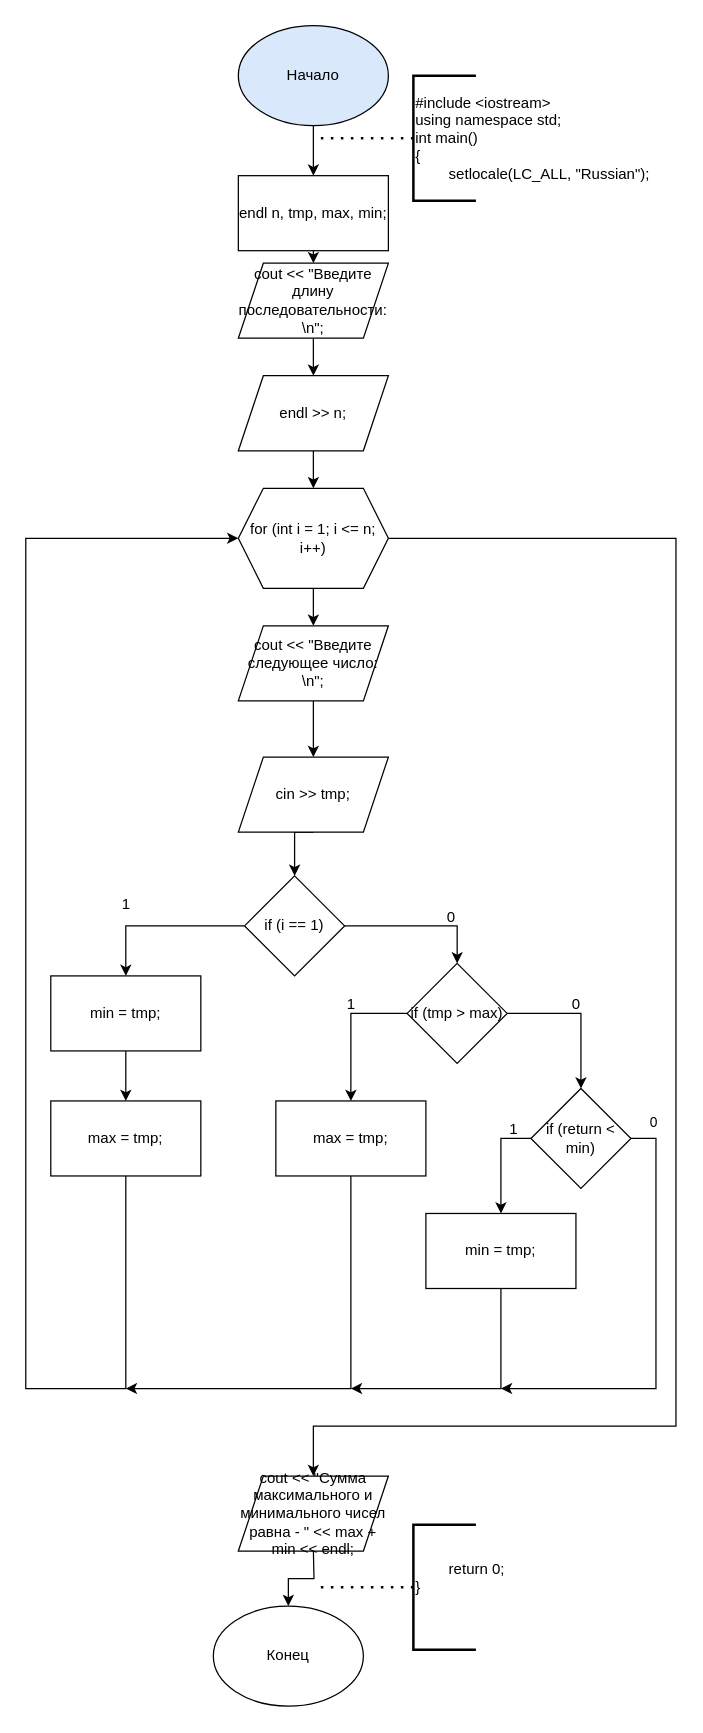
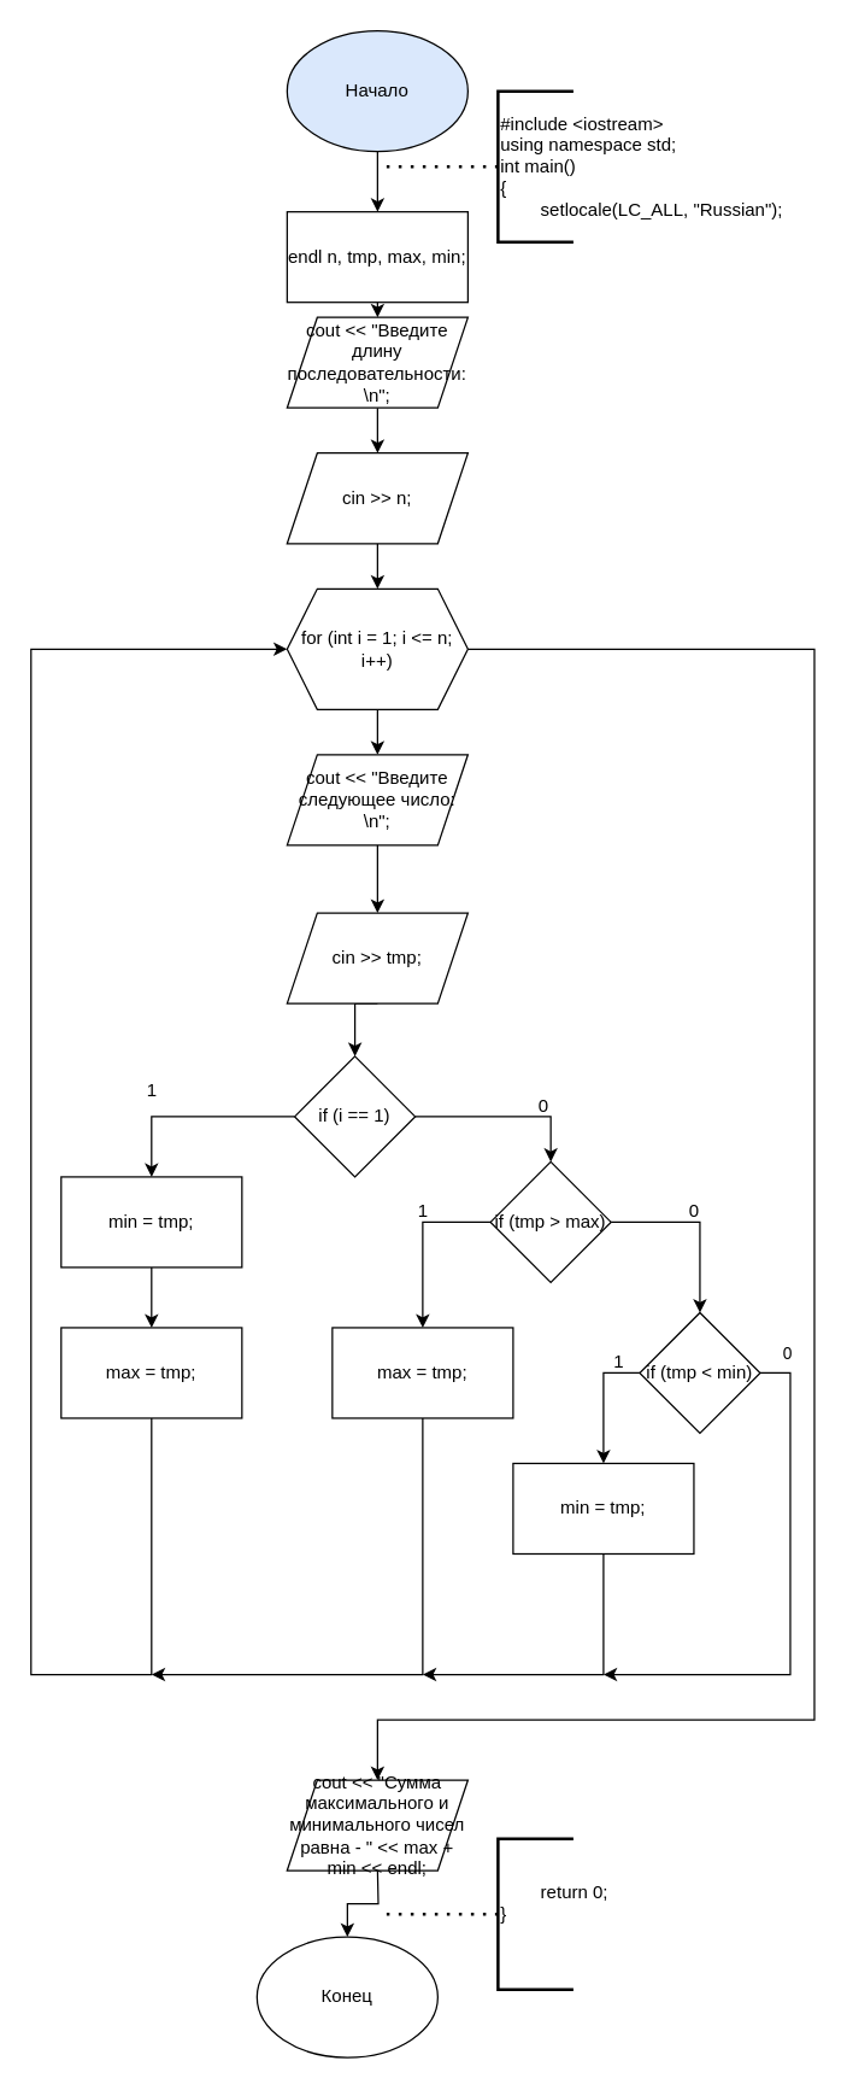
  <mxCell id="0" />
  <mxCell id="1" parent="0" />
  <mxCell id="2" style="edgeStyle=orthogonalEdgeStyle;rounded=0;orthogonalLoop=1;jettySize=auto;html=1;exitX=0.5;exitY=1;exitDx=0;exitDy=0;entryX=0.5;entryY=0;entryDx=0;entryDy=0;" parent="1" source="3" edge="1"><mxGeometry relative="1" as="geometry"><mxPoint x="250" y="140" as="targetPoint" /></mxGeometry></mxCell>
  <mxCell id="3" value="Начало" style="ellipse;whiteSpace=wrap;html=1;fillColor=#dae8fc;" parent="1" vertex="1"><mxGeometry x="190" y="20" width="120" height="80" as="geometry" /></mxCell>
  <mxCell id="4" value="&lt;div&gt;#include &amp;lt;iostream&amp;gt;&lt;/div&gt;&lt;div&gt;using namespace std;&lt;/div&gt;&lt;div&gt;int main()&lt;/div&gt;&lt;div&gt;{&lt;/div&gt;&lt;div&gt;&lt;span style=&quot;white-space-collapse: collapse;&quot;&gt;&lt;span style=&quot;white-space-collapse: preserve;&quot;&gt;&#09;&lt;/span&gt;setlocale(LC_ALL, &quot;Russian&quot;);&lt;/span&gt;&lt;/div&gt;" style="strokeWidth=2;html=1;shape=mxgraph.flowchart.annotation_1;align=left;pointerEvents=1;" parent="1" vertex="1"><mxGeometry x="330" y="60" width="50" height="100" as="geometry" /></mxCell>
  <mxCell id="5" value="" style="endArrow=none;dashed=1;html=1;dashPattern=1 3;strokeWidth=2;rounded=0;" parent="1" source="4" edge="1"><mxGeometry width="50" height="50" relative="1" as="geometry"><mxPoint x="250" y="330" as="sourcePoint" /><mxPoint x="250" y="110" as="targetPoint" /></mxGeometry></mxCell>
  <mxCell id="6" style="edgeStyle=orthogonalEdgeStyle;rounded=0;orthogonalLoop=1;jettySize=auto;html=1;exitX=0.5;exitY=1;exitDx=0;exitDy=0;entryX=0.5;entryY=0;entryDx=0;entryDy=0;" parent="1" target="7" edge="1"><mxGeometry relative="1" as="geometry"><mxPoint x="250" y="1239" as="sourcePoint" /></mxGeometry></mxCell>
  <mxCell id="7" value="Конец" style="ellipse;whiteSpace=wrap;html=1;" parent="1" vertex="1"><mxGeometry x="170" y="1284" width="120" height="80" as="geometry" /></mxCell>
  <mxCell id="8" value="&lt;div&gt;&lt;span style=&quot;white-space-collapse: collapse;&quot;&gt;&lt;span style=&quot;white-space-collapse: preserve;&quot;&gt;&#09;&lt;/span&gt;return 0;&lt;/span&gt;&lt;/div&gt;&lt;div&gt;}&lt;/div&gt;&lt;div&gt;&lt;br&gt;&lt;/div&gt;" style="strokeWidth=2;html=1;shape=mxgraph.flowchart.annotation_1;align=left;pointerEvents=1;" parent="1" vertex="1"><mxGeometry x="330" y="1219" width="50" height="100" as="geometry" /></mxCell>
  <mxCell id="9" value="" style="endArrow=none;dashed=1;html=1;dashPattern=1 3;strokeWidth=2;rounded=0;" parent="1" source="8" edge="1"><mxGeometry width="50" height="50" relative="1" as="geometry"><mxPoint x="260" y="279" as="sourcePoint" /><mxPoint x="250" y="1269" as="targetPoint" /></mxGeometry></mxCell>
  <mxCell id="10" style="edgeStyle=orthogonalEdgeStyle;rounded=0;orthogonalLoop=1;jettySize=auto;html=1;exitX=0.5;exitY=1;exitDx=0;exitDy=0;entryX=0.5;entryY=0;entryDx=0;entryDy=0;" parent="1" source="11" target="13" edge="1"><mxGeometry relative="1" as="geometry" /></mxCell>
  <mxCell id="11" value="cout &amp;lt;&amp;lt; &quot;Введите длину последовательности: \n&quot;;" style="shape=parallelogram;perimeter=parallelogramPerimeter;whiteSpace=wrap;html=1;fixedSize=1;" parent="1" vertex="1"><mxGeometry x="190" y="210" width="120" height="60" as="geometry" /></mxCell>
  <mxCell id="12" style="edgeStyle=orthogonalEdgeStyle;rounded=0;orthogonalLoop=1;jettySize=auto;html=1;exitX=0.5;exitY=1;exitDx=0;exitDy=0;entryX=0.5;entryY=0;entryDx=0;entryDy=0;" parent="1" source="13" target="16" edge="1"><mxGeometry relative="1" as="geometry" /></mxCell>
- <mxCell id="13" value="endl &amp;gt;&amp;gt; n;" style="shape=parallelogram;perimeter=parallelogramPerimeter;whiteSpace=wrap;html=1;fixedSize=1;" parent="1" vertex="1"><mxGeometry x="190" y="300" width="120" height="60" as="geometry" /></mxCell>
+ <mxCell id="13" value="cin &amp;gt;&amp;gt; n;" style="shape=parallelogram;perimeter=parallelogramPerimeter;whiteSpace=wrap;html=1;fixedSize=1;" parent="1" vertex="1"><mxGeometry x="190" y="300" width="120" height="60" as="geometry" /></mxCell>
  <mxCell id="14" style="edgeStyle=orthogonalEdgeStyle;rounded=0;orthogonalLoop=1;jettySize=auto;html=1;exitX=0.5;exitY=1;exitDx=0;exitDy=0;entryX=0.5;entryY=0;entryDx=0;entryDy=0;" parent="1" source="16" target="19" edge="1"><mxGeometry relative="1" as="geometry" /></mxCell>
  <mxCell id="15" style="edgeStyle=orthogonalEdgeStyle;rounded=0;orthogonalLoop=1;jettySize=auto;html=1;exitX=1;exitY=0.5;exitDx=0;exitDy=0;entryX=0.5;entryY=0;entryDx=0;entryDy=0;" parent="1" source="16" edge="1"><mxGeometry relative="1" as="geometry"><Array as="points"><mxPoint x="540" y="430" /><mxPoint x="540" y="1140" /><mxPoint x="250" y="1140" /></Array><mxPoint x="250" y="1180" as="targetPoint" /></mxGeometry></mxCell>
  <mxCell id="16" value="for (int i = 1; i &amp;lt;= n; i++)" style="shape=hexagon;perimeter=hexagonPerimeter2;whiteSpace=wrap;html=1;fixedSize=1;" parent="1" vertex="1"><mxGeometry x="190" y="390" width="120" height="80" as="geometry" /></mxCell>
  <mxCell id="17" style="edgeStyle=orthogonalEdgeStyle;rounded=0;orthogonalLoop=1;jettySize=auto;html=1;exitX=0.5;exitY=1;exitDx=0;exitDy=0;" parent="1" source="19" edge="1"><mxGeometry relative="1" as="geometry"><mxPoint x="250.182" y="560" as="targetPoint" /></mxGeometry></mxCell>
  <mxCell id="18" style="edgeStyle=orthogonalEdgeStyle;rounded=0;orthogonalLoop=1;jettySize=auto;html=1;exitX=0.5;exitY=1;exitDx=0;exitDy=0;entryX=0.5;entryY=0;entryDx=0;entryDy=0;" parent="1" source="19" target="21" edge="1"><mxGeometry relative="1" as="geometry" /></mxCell>
  <mxCell id="19" value="cout &amp;lt;&amp;lt; &quot;Введите следующее число: \n&quot;;" style="shape=parallelogram;perimeter=parallelogramPerimeter;whiteSpace=wrap;html=1;fixedSize=1;" parent="1" vertex="1"><mxGeometry x="190" y="500" width="120" height="60" as="geometry" /></mxCell>
  <mxCell id="20" style="edgeStyle=orthogonalEdgeStyle;rounded=0;orthogonalLoop=1;jettySize=auto;html=1;exitX=0.5;exitY=1;exitDx=0;exitDy=0;entryX=0.5;entryY=0;entryDx=0;entryDy=0;" parent="1" source="21" target="24" edge="1"><mxGeometry relative="1" as="geometry" /></mxCell>
  <mxCell id="21" value="cin &amp;gt;&amp;gt; tmp;" style="shape=parallelogram;perimeter=parallelogramPerimeter;whiteSpace=wrap;html=1;fixedSize=1;" parent="1" vertex="1"><mxGeometry x="190" y="605" width="120" height="60" as="geometry" /></mxCell>
  <mxCell id="22" style="edgeStyle=orthogonalEdgeStyle;rounded=0;orthogonalLoop=1;jettySize=auto;html=1;exitX=0;exitY=0.5;exitDx=0;exitDy=0;entryX=0.5;entryY=0;entryDx=0;entryDy=0;" parent="1" source="24" target="26" edge="1"><mxGeometry relative="1" as="geometry" /></mxCell>
  <mxCell id="23" style="edgeStyle=orthogonalEdgeStyle;rounded=0;orthogonalLoop=1;jettySize=auto;html=1;exitX=1;exitY=0.5;exitDx=0;exitDy=0;entryX=0.5;entryY=0;entryDx=0;entryDy=0;" parent="1" source="24" target="32" edge="1"><mxGeometry relative="1" as="geometry" /></mxCell>
  <mxCell id="24" value="if (i == 1)" style="rhombus;whiteSpace=wrap;html=1;" parent="1" vertex="1"><mxGeometry x="195" y="700" width="80" height="80" as="geometry" /></mxCell>
  <mxCell id="25" style="edgeStyle=orthogonalEdgeStyle;rounded=0;orthogonalLoop=1;jettySize=auto;html=1;exitX=0.5;exitY=1;exitDx=0;exitDy=0;entryX=0.5;entryY=0;entryDx=0;entryDy=0;" parent="1" source="26" target="28" edge="1"><mxGeometry relative="1" as="geometry" /></mxCell>
  <mxCell id="26" value="min = tmp;" style="rounded=0;whiteSpace=wrap;html=1;" parent="1" vertex="1"><mxGeometry x="40" y="780" width="120" height="60" as="geometry" /></mxCell>
  <mxCell id="27" style="edgeStyle=orthogonalEdgeStyle;rounded=0;orthogonalLoop=1;jettySize=auto;html=1;exitX=0.5;exitY=1;exitDx=0;exitDy=0;entryX=0;entryY=0.5;entryDx=0;entryDy=0;" parent="1" source="28" target="16" edge="1"><mxGeometry relative="1" as="geometry"><Array as="points"><mxPoint x="100" y="1110" /><mxPoint x="20" y="1110" /><mxPoint x="20" y="430" /></Array></mxGeometry></mxCell>
  <mxCell id="28" value="max = tmp;" style="rounded=0;whiteSpace=wrap;html=1;" parent="1" vertex="1"><mxGeometry x="40" y="880" width="120" height="60" as="geometry" /></mxCell>
  <mxCell id="29" value="1" style="text;html=1;align=center;verticalAlign=middle;resizable=0;points=[];autosize=1;strokeColor=none;fillColor=none;" parent="1" vertex="1"><mxGeometry x="85" y="708" width="30" height="30" as="geometry" /></mxCell>
  <mxCell id="30" style="edgeStyle=orthogonalEdgeStyle;rounded=0;orthogonalLoop=1;jettySize=auto;html=1;exitX=0;exitY=0.5;exitDx=0;exitDy=0;entryX=0.5;entryY=0;entryDx=0;entryDy=0;" parent="1" source="32" target="34" edge="1"><mxGeometry relative="1" as="geometry" /></mxCell>
  <mxCell id="31" style="edgeStyle=orthogonalEdgeStyle;rounded=0;orthogonalLoop=1;jettySize=auto;html=1;exitX=1;exitY=0.5;exitDx=0;exitDy=0;" parent="1" source="32" target="40" edge="1"><mxGeometry relative="1" as="geometry" /></mxCell>
  <mxCell id="32" value="if (tmp &amp;gt; max)" style="rhombus;whiteSpace=wrap;html=1;" parent="1" vertex="1"><mxGeometry x="325" y="770" width="80" height="80" as="geometry" /></mxCell>
  <mxCell id="33" style="edgeStyle=orthogonalEdgeStyle;rounded=0;orthogonalLoop=1;jettySize=auto;html=1;exitX=0.5;exitY=1;exitDx=0;exitDy=0;" parent="1" source="34" edge="1"><mxGeometry relative="1" as="geometry"><mxPoint x="100" y="1110" as="targetPoint" /><Array as="points"><mxPoint x="280" y="1110" /></Array></mxGeometry></mxCell>
  <mxCell id="34" value="max = tmp;" style="rounded=0;whiteSpace=wrap;html=1;" parent="1" vertex="1"><mxGeometry x="220" y="880" width="120" height="60" as="geometry" /></mxCell>
  <mxCell id="35" value="1" style="text;html=1;align=center;verticalAlign=middle;resizable=0;points=[];autosize=1;strokeColor=none;fillColor=none;" parent="1" vertex="1"><mxGeometry x="265" y="788" width="30" height="30" as="geometry" /></mxCell>
  <mxCell id="36" value="0" style="text;html=1;align=center;verticalAlign=middle;resizable=0;points=[];autosize=1;strokeColor=none;fillColor=none;" parent="1" vertex="1"><mxGeometry x="345" y="718" width="30" height="30" as="geometry" /></mxCell>
  <mxCell id="37" style="edgeStyle=orthogonalEdgeStyle;rounded=0;orthogonalLoop=1;jettySize=auto;html=1;exitX=0;exitY=0.5;exitDx=0;exitDy=0;entryX=0.5;entryY=0;entryDx=0;entryDy=0;" parent="1" source="40" target="42" edge="1"><mxGeometry relative="1" as="geometry" /></mxCell>
  <mxCell id="38" style="edgeStyle=orthogonalEdgeStyle;rounded=0;orthogonalLoop=1;jettySize=auto;html=1;exitX=1;exitY=0.5;exitDx=0;exitDy=0;" parent="1" source="40" edge="1"><mxGeometry relative="1" as="geometry"><mxPoint x="400" y="1110" as="targetPoint" /><Array as="points"><mxPoint x="524" y="910" /><mxPoint x="524" y="1110" /></Array></mxGeometry></mxCell>
  <mxCell id="39" value="0" style="edgeLabel;html=1;align=center;verticalAlign=middle;resizable=0;points=[];" parent="38" vertex="1" connectable="0"><mxGeometry x="-0.902" y="14" relative="1" as="geometry"><mxPoint as="offset" /></mxGeometry></mxCell>
- <mxCell id="40" value="if (return &amp;lt; min)" style="rhombus;whiteSpace=wrap;html=1;" parent="1" vertex="1"><mxGeometry x="424" y="870" width="80" height="80" as="geometry" /></mxCell>
+ <mxCell id="40" value="if (tmp &amp;lt; min)" style="rhombus;whiteSpace=wrap;html=1;" parent="1" vertex="1"><mxGeometry x="424" y="870" width="80" height="80" as="geometry" /></mxCell>
  <mxCell id="41" style="edgeStyle=orthogonalEdgeStyle;rounded=0;orthogonalLoop=1;jettySize=auto;html=1;exitX=0.5;exitY=1;exitDx=0;exitDy=0;" parent="1" source="42" edge="1"><mxGeometry relative="1" as="geometry"><mxPoint x="280" y="1110" as="targetPoint" /><Array as="points"><mxPoint x="400" y="1110" /></Array></mxGeometry></mxCell>
  <mxCell id="42" value="min = tmp;" style="rounded=0;whiteSpace=wrap;html=1;" parent="1" vertex="1"><mxGeometry x="340" y="970" width="120" height="60" as="geometry" /></mxCell>
  <mxCell id="43" value="1" style="text;html=1;align=center;verticalAlign=middle;resizable=0;points=[];autosize=1;strokeColor=none;fillColor=none;" parent="1" vertex="1"><mxGeometry x="395" y="888" width="30" height="30" as="geometry" /></mxCell>
  <mxCell id="44" value="0" style="text;html=1;align=center;verticalAlign=middle;resizable=0;points=[];autosize=1;strokeColor=none;fillColor=none;" parent="1" vertex="1"><mxGeometry x="445" y="788" width="30" height="30" as="geometry" /></mxCell>
  <mxCell id="45" value="cout &amp;lt;&amp;lt; &quot;Сумма максимального и минимального чисел равна - &quot; &amp;lt;&amp;lt; max + min &amp;lt;&amp;lt; endl;" style="shape=parallelogram;perimeter=parallelogramPerimeter;whiteSpace=wrap;html=1;fixedSize=1;" vertex="1" parent="1"><mxGeometry x="190" y="1180" width="120" height="60" as="geometry" /></mxCell>
  <mxCell id="46" style="edgeStyle=orthogonalEdgeStyle;rounded=0;orthogonalLoop=1;jettySize=auto;html=1;exitX=0.5;exitY=1;exitDx=0;exitDy=0;entryX=0.5;entryY=0;entryDx=0;entryDy=0;" edge="1" parent="1" source="47" target="11"><mxGeometry relative="1" as="geometry" /></mxCell>
  <mxCell id="47" value="&lt;span style=&quot;text-align: left; text-wrap-mode: nowrap;&quot;&gt;endl n, tmp, max, min;&lt;/span&gt;" style="rounded=0;whiteSpace=wrap;html=1;" vertex="1" parent="1"><mxGeometry x="190" y="140" width="120" height="60" as="geometry" /></mxCell>
